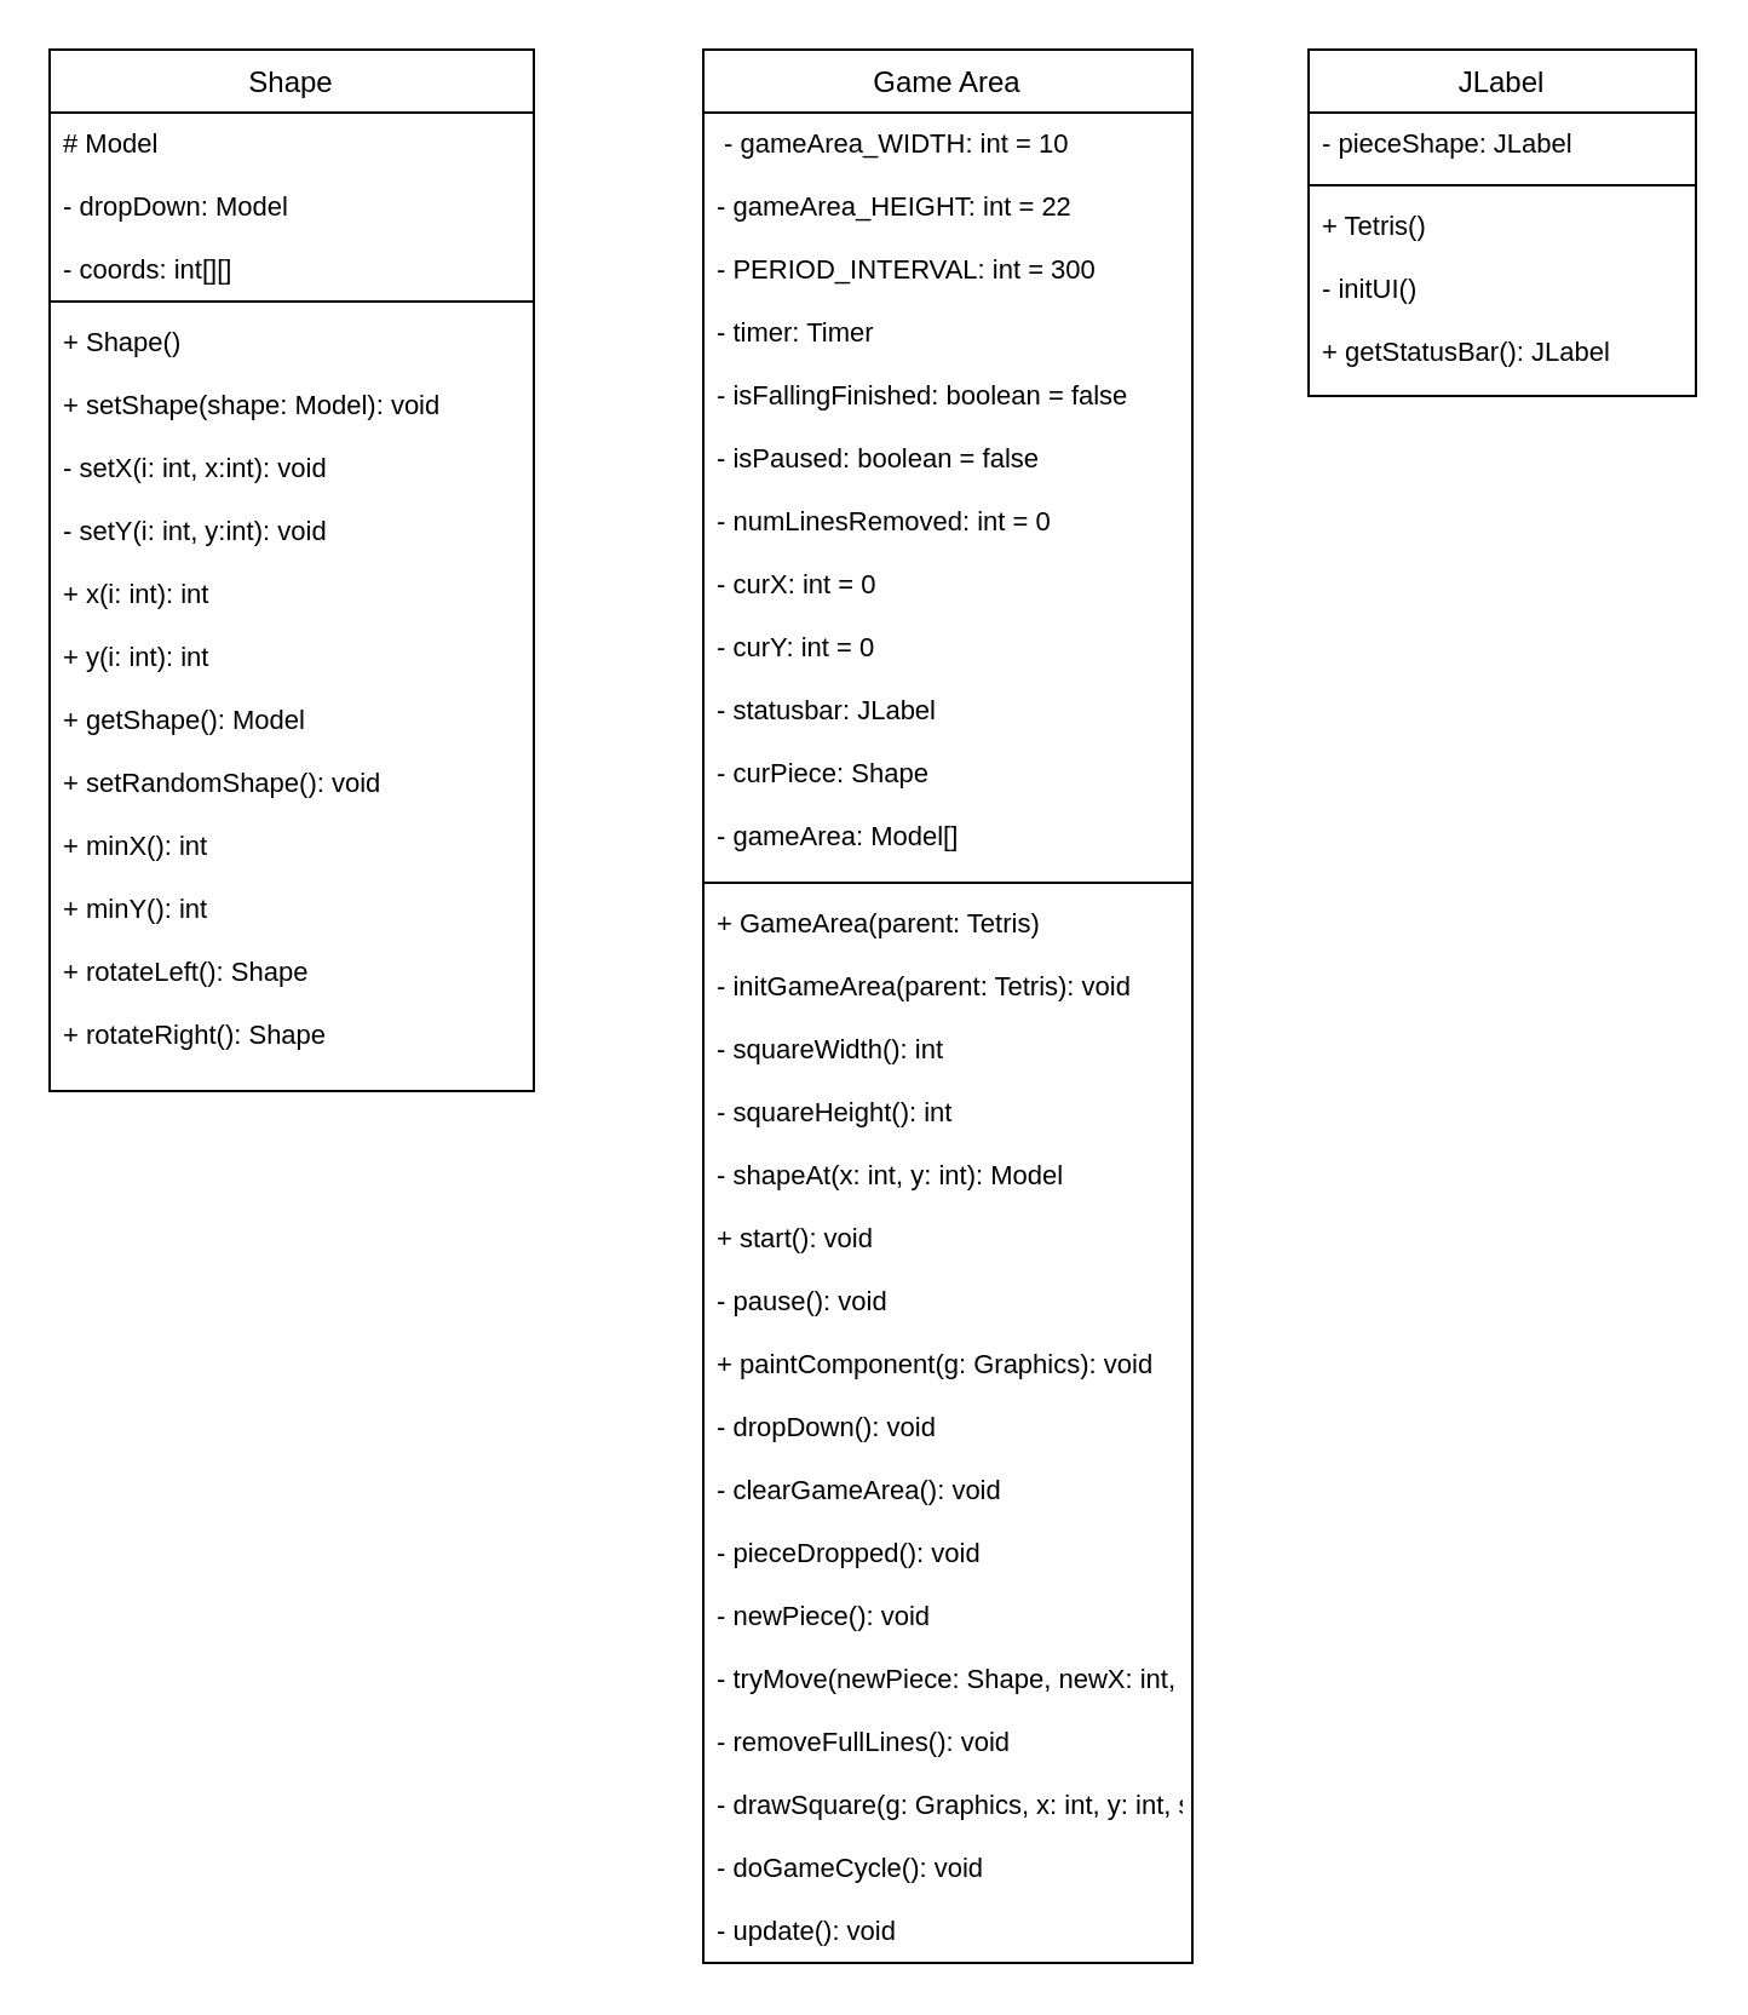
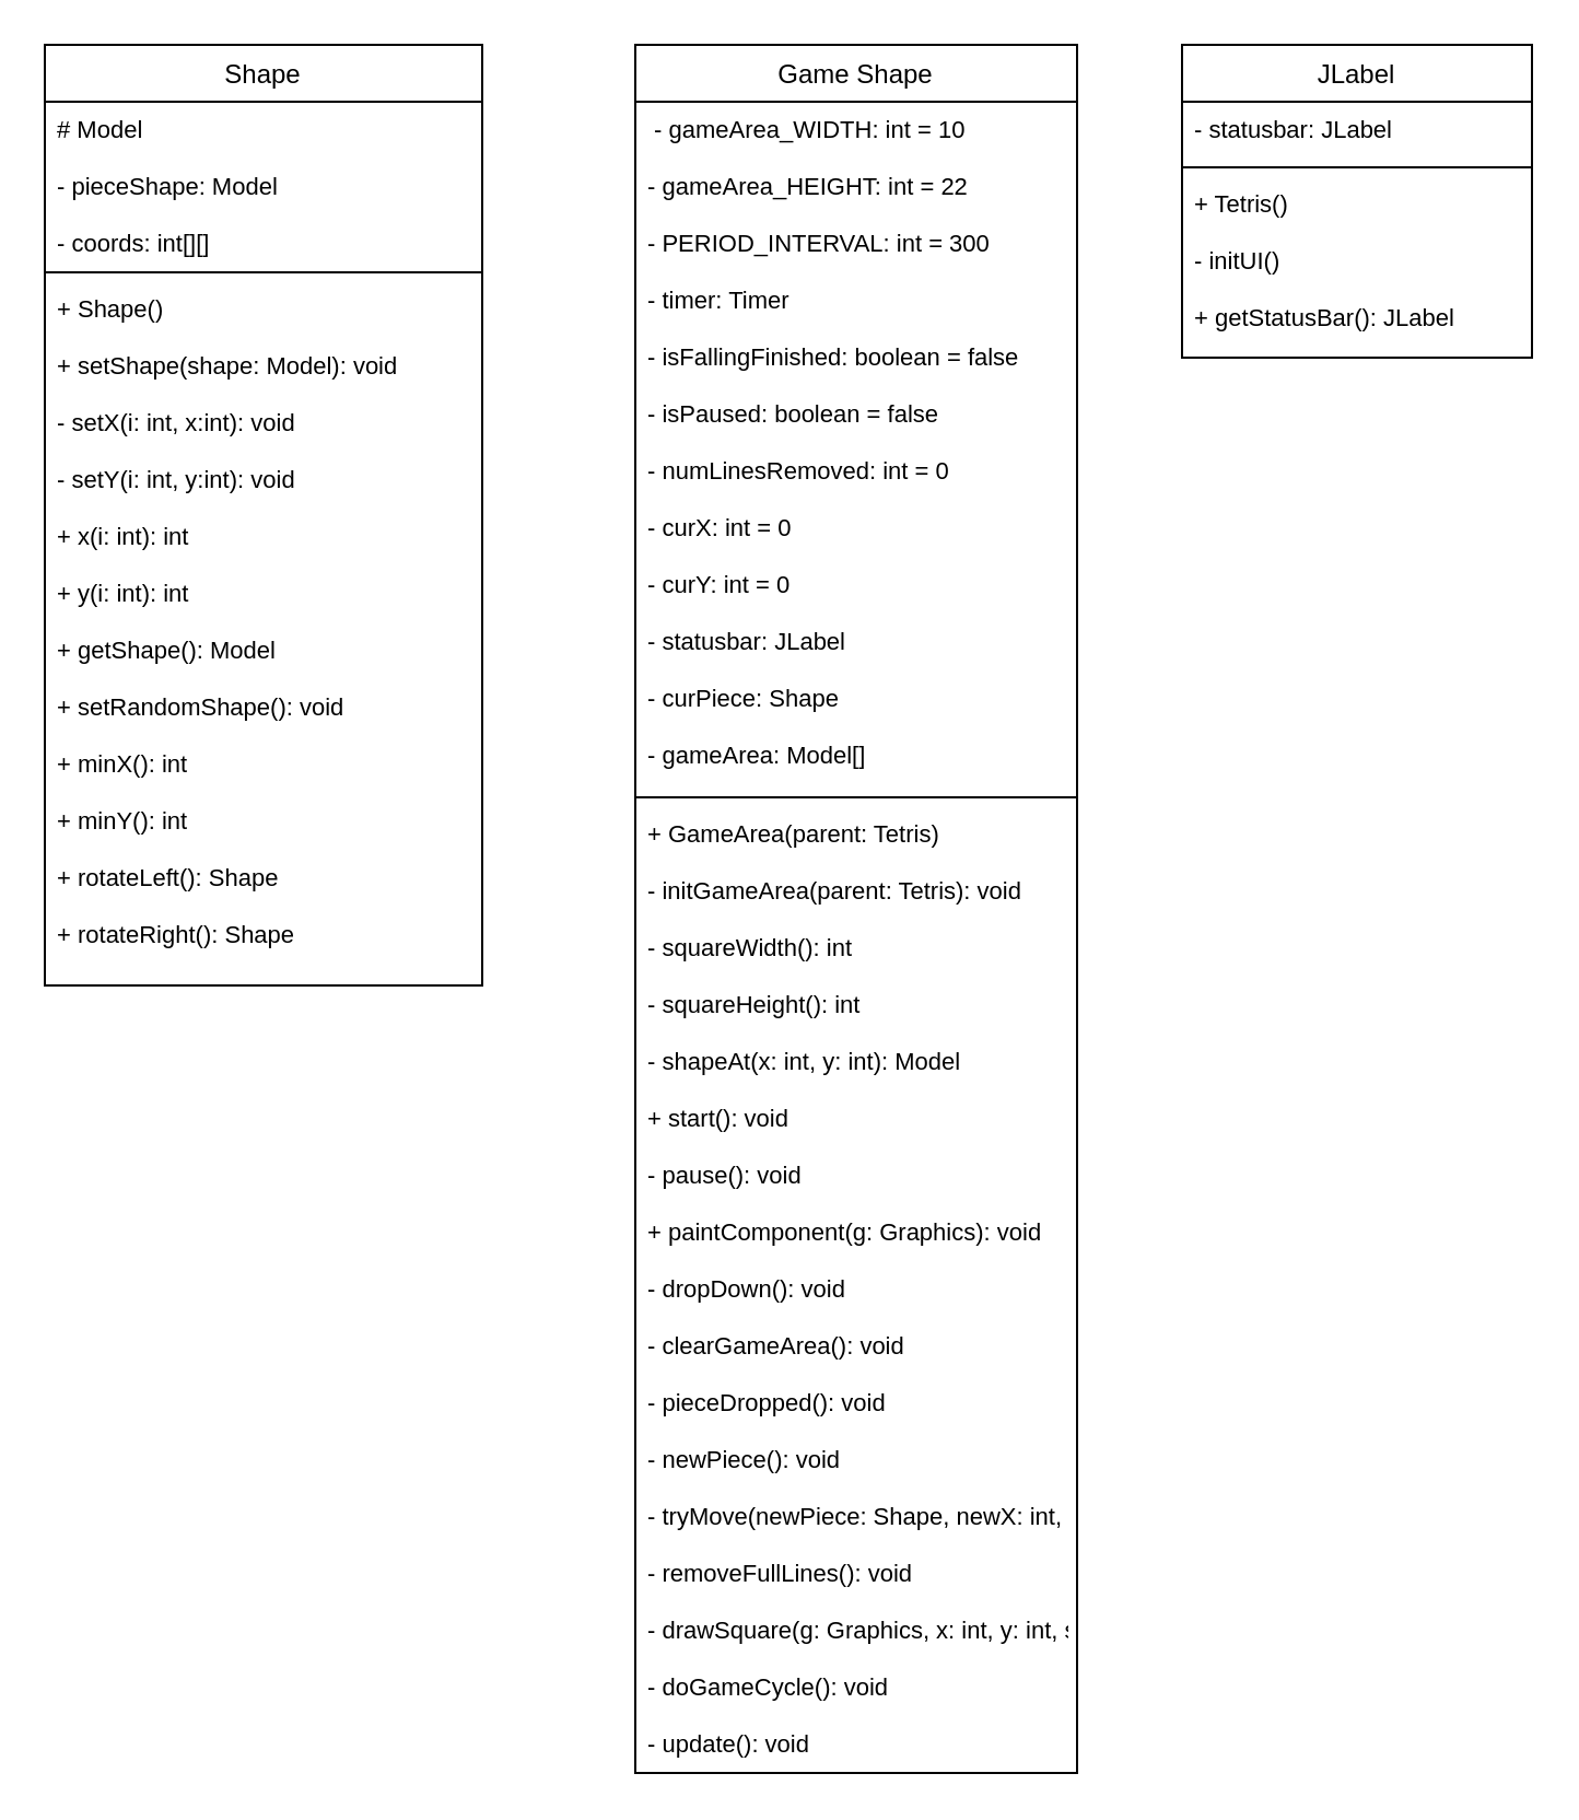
  <mxCell id="0" />
  <mxCell id="1" parent="0" />
  <mxCell id="2" value="Shape" style="swimlane;fontStyle=0;align=center;verticalAlign=top;childLayout=stackLayout;horizontal=1;startSize=26;horizontalStack=0;resizeParent=1;resizeLast=0;collapsible=1;marginBottom=0;rounded=0;shadow=0;strokeWidth=1;" parent="1" vertex="1"><mxGeometry x="20" y="20" width="200" height="430" as="geometry"><mxRectangle x="230" y="140" width="160" height="26" as="alternateBounds" /></mxGeometry></mxCell>
- <mxCell id="3" value="# Model&#10; &#10;- dropDown: Model&#10; &#10;- coords: int[][]" style="text;align=left;verticalAlign=top;spacingLeft=4;spacingRight=4;overflow=hidden;rotatable=0;points=[[0,0.5],[1,0.5]];portConstraint=eastwest;fontSize=11;" parent="2" vertex="1"><mxGeometry y="26" width="200" height="74" as="geometry" /></mxCell>
+ <mxCell id="3" value="# Model&#10; &#10;- pieceShape: Model&#10; &#10;- coords: int[][]" style="text;align=left;verticalAlign=top;spacingLeft=4;spacingRight=4;overflow=hidden;rotatable=0;points=[[0,0.5],[1,0.5]];portConstraint=eastwest;fontSize=11;" parent="2" vertex="1"><mxGeometry y="26" width="200" height="74" as="geometry" /></mxCell>
  <mxCell id="4" value="" style="line;html=1;strokeWidth=1;align=left;verticalAlign=middle;spacingTop=-1;spacingLeft=3;spacingRight=3;rotatable=0;labelPosition=right;points=[];portConstraint=eastwest;" parent="2" vertex="1"><mxGeometry y="100" width="200" height="8" as="geometry" /></mxCell>
  <mxCell id="5" value="+ Shape()&#10; &#10;+ setShape(shape: Model): void&#10; &#10;- setX(i: int, x:int): void&#10; &#10;- setY(i: int, y:int): void&#10; &#10;+ x(i: int): int&#10; &#10;+ y(i: int): int&#10; &#10;+ getShape(): Model&#10; &#10;+ setRandomShape(): void&#10; &#10;+ minX(): int&#10; &#10;+ minY(): int&#10; &#10;+ rotateLeft(): Shape&#10; &#10;+ rotateRight(): Shape&#10;" style="text;align=left;verticalAlign=top;spacingLeft=4;spacingRight=4;overflow=hidden;rotatable=0;points=[[0,0.5],[1,0.5]];portConstraint=eastwest;fontSize=11;" parent="2" vertex="1"><mxGeometry y="108" width="200" height="322" as="geometry" /></mxCell>
- <mxCell id="6" value="Game Area" style="swimlane;fontStyle=0;align=center;verticalAlign=top;childLayout=stackLayout;horizontal=1;startSize=26;horizontalStack=0;resizeParent=1;resizeLast=0;collapsible=1;marginBottom=0;rounded=0;shadow=0;strokeWidth=1;" parent="1" vertex="1"><mxGeometry x="290" y="20" width="202" height="790" as="geometry"><mxRectangle x="550" y="140" width="160" height="26" as="alternateBounds" /></mxGeometry></mxCell>
+ <mxCell id="6" value="Game Shape" style="swimlane;fontStyle=0;align=center;verticalAlign=top;childLayout=stackLayout;horizontal=1;startSize=26;horizontalStack=0;resizeParent=1;resizeLast=0;collapsible=1;marginBottom=0;rounded=0;shadow=0;strokeWidth=1;" parent="1" vertex="1"><mxGeometry x="290" y="20" width="202" height="790" as="geometry"><mxRectangle x="550" y="140" width="160" height="26" as="alternateBounds" /></mxGeometry></mxCell>
  <mxCell id="7" value=" - gameArea_WIDTH: int = 10&#10; &#10;- gameArea_HEIGHT: int = 22&#10; &#10;- PERIOD_INTERVAL: int = 300&#10; &#10;- timer: Timer&#10; &#10;- isFallingFinished: boolean = false&#10; &#10;- isPaused: boolean = false&#10; &#10;- numLinesRemoved: int = 0&#10; &#10;- curX: int = 0&#10; &#10;- curY: int = 0&#10; &#10;- statusbar: JLabel&#10; &#10;- curPiece: Shape&#10; &#10;- gameArea: Model[]" style="text;align=left;verticalAlign=top;spacingLeft=4;spacingRight=4;overflow=hidden;rotatable=0;points=[[0,0.5],[1,0.5]];portConstraint=eastwest;fontSize=11;" parent="6" vertex="1"><mxGeometry y="26" width="202" height="314" as="geometry" /></mxCell>
  <mxCell id="8" value="" style="line;html=1;strokeWidth=1;align=left;verticalAlign=middle;spacingTop=-1;spacingLeft=3;spacingRight=3;rotatable=0;labelPosition=right;points=[];portConstraint=eastwest;" parent="6" vertex="1"><mxGeometry y="340" width="202" height="8" as="geometry" /></mxCell>
  <mxCell id="9" value="+ GameArea(parent: Tetris)&#10; &#10;- initGameArea(parent: Tetris): void&#10; &#10;- squareWidth(): int&#10; &#10;- squareHeight(): int&#10; &#10;- shapeAt(x: int, y: int): Model&#10; &#10;+ start(): void&#10; &#10;- pause(): void&#10; &#10;+ paintComponent(g: Graphics): void&#10; &#10;- dropDown(): void&#10; &#10;- clearGameArea(): void&#10; &#10;- pieceDropped(): void&#10; &#10;- newPiece(): void&#10; &#10;- tryMove(newPiece: Shape, newX: int, newY: int): boolean&#10; &#10;- removeFullLines(): void&#10; &#10;- drawSquare(g: Graphics, x: int, y: int, shape: Model): void&#10; &#10;- doGameCycle(): void&#10; &#10;- update(): void" style="text;align=left;verticalAlign=top;spacingLeft=4;spacingRight=4;overflow=hidden;rotatable=0;points=[[0,0.5],[1,0.5]];portConstraint=eastwest;fontSize=11;" parent="6" vertex="1"><mxGeometry y="348" width="202" height="442" as="geometry" /></mxCell>
  <mxCell id="10" value="JLabel" style="swimlane;fontStyle=0;align=center;verticalAlign=top;childLayout=stackLayout;horizontal=1;startSize=26;horizontalStack=0;resizeParent=1;resizeLast=0;collapsible=1;marginBottom=0;rounded=0;shadow=0;strokeWidth=1;" parent="1" vertex="1"><mxGeometry x="540" y="20" width="160" height="143" as="geometry"><mxRectangle x="340" y="380" width="170" height="26" as="alternateBounds" /></mxGeometry></mxCell>
- <mxCell id="11" value="- pieceShape: JLabel" style="text;align=left;verticalAlign=top;spacingLeft=4;spacingRight=4;overflow=hidden;rotatable=0;points=[[0,0.5],[1,0.5]];portConstraint=eastwest;fontSize=11;" parent="10" vertex="1"><mxGeometry y="26" width="160" height="26" as="geometry" /></mxCell>
+ <mxCell id="11" value="- statusbar: JLabel" style="text;align=left;verticalAlign=top;spacingLeft=4;spacingRight=4;overflow=hidden;rotatable=0;points=[[0,0.5],[1,0.5]];portConstraint=eastwest;fontSize=11;" parent="10" vertex="1"><mxGeometry y="26" width="160" height="26" as="geometry" /></mxCell>
  <mxCell id="12" value="" style="line;html=1;strokeWidth=1;align=left;verticalAlign=middle;spacingTop=-1;spacingLeft=3;spacingRight=3;rotatable=0;labelPosition=right;points=[];portConstraint=eastwest;" parent="10" vertex="1"><mxGeometry y="52" width="160" height="8" as="geometry" /></mxCell>
  <mxCell id="13" value="+ Tetris()&#10; &#10;- initUI()&#10; &#10;+ getStatusBar(): JLabel" style="text;align=left;verticalAlign=top;spacingLeft=4;spacingRight=4;overflow=hidden;rotatable=0;points=[[0,0.5],[1,0.5]];portConstraint=eastwest;fontSize=11;" vertex="1" parent="10"><mxGeometry y="60" width="160" height="83" as="geometry" /></mxCell>
